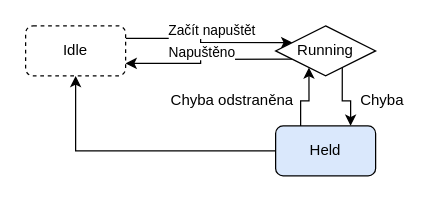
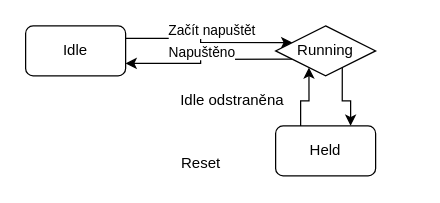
  <mxCell id="0" />
  <mxCell id="1" parent="0" />
  <mxCell id="2" value="" style="edgeStyle=orthogonalEdgeStyle;rounded=0;orthogonalLoop=1;jettySize=auto;html=1;exitX=1;exitY=0.25;exitDx=0;exitDy=0;entryX=0;entryY=0.25;entryDx=0;entryDy=0;" edge="1" parent="1" source="4" target="7"><mxGeometry relative="1" as="geometry" /></mxCell>
  <mxCell id="3" value="Začít napuštět" style="edgeLabel;html=1;align=center;verticalAlign=middle;resizable=0;points=[];" vertex="1" connectable="0" parent="2"><mxGeometry x="0.201" y="1" relative="1" as="geometry"><mxPoint x="-10" y="-9" as="offset" /></mxGeometry></mxCell>
- <mxCell id="4" value="Idle" style="rounded=1;whiteSpace=wrap;html=1;dashed=1;" vertex="1" parent="1"><mxGeometry x="20" y="20" width="80" height="40" as="geometry" /></mxCell>
+ <mxCell id="4" value="Idle" style="rounded=1;whiteSpace=wrap;html=1;" vertex="1" parent="1"><mxGeometry x="20" y="20" width="80" height="40" as="geometry" /></mxCell>
  <mxCell id="5" style="edgeStyle=orthogonalEdgeStyle;rounded=0;orthogonalLoop=1;jettySize=auto;html=1;exitX=0;exitY=0.75;exitDx=0;exitDy=0;entryX=1;entryY=0.75;entryDx=0;entryDy=0;" edge="1" parent="1" source="7" target="4"><mxGeometry relative="1" as="geometry" /></mxCell>
  <mxCell id="6" style="edgeStyle=orthogonalEdgeStyle;rounded=0;orthogonalLoop=1;jettySize=auto;html=1;exitX=0.75;exitY=1;exitDx=0;exitDy=0;entryX=0.75;entryY=0;entryDx=0;entryDy=0;" edge="1" parent="1" source="7" target="10"><mxGeometry relative="1" as="geometry" /></mxCell>
  <mxCell id="7" value="Running" style="rhombus;whiteSpace=wrap;html=1;" vertex="1" parent="1"><mxGeometry x="220" y="20" width="80" height="40" as="geometry" /></mxCell>
  <mxCell id="8" style="edgeStyle=orthogonalEdgeStyle;rounded=0;orthogonalLoop=1;jettySize=auto;html=1;exitX=0.25;exitY=0;exitDx=0;exitDy=0;entryX=0.25;entryY=1;entryDx=0;entryDy=0;" edge="1" parent="1" source="10" target="7"><mxGeometry relative="1" as="geometry" /></mxCell>
- <mxCell id="9" style="edgeStyle=orthogonalEdgeStyle;rounded=0;orthogonalLoop=1;jettySize=auto;html=1;exitX=0;exitY=0.5;exitDx=0;exitDy=0;entryX=0.5;entryY=1;entryDx=0;entryDy=0;" edge="1" parent="1" source="10" target="4"><mxGeometry relative="1" as="geometry" /></mxCell>
- <mxCell id="10" value="Held" style="rounded=1;whiteSpace=wrap;html=1;fillColor=#dae8fc;" vertex="1" parent="1"><mxGeometry x="220" y="100" width="80" height="40" as="geometry" /></mxCell>
- <mxCell id="11" value="Chyba" style="text;html=1;align=center;verticalAlign=middle;resizable=0;points=[];autosize=1;" vertex="1" parent="1"><mxGeometry x="280" y="70" width="50" height="20" as="geometry" /></mxCell>
- <mxCell id="12" value="Chyba odstraněna" style="text;html=1;align=center;verticalAlign=middle;resizable=0;points=[];autosize=1;" vertex="1" parent="1"><mxGeometry x="130" y="70" width="110" height="20" as="geometry" /></mxCell>
+ <mxCell id="10" value="Held" style="rounded=1;whiteSpace=wrap;html=1;" vertex="1" parent="1"><mxGeometry x="220" y="100" width="80" height="40" as="geometry" /></mxCell>
+ <mxCell id="12" value="Idle odstraněna" style="text;html=1;align=center;verticalAlign=middle;resizable=0;points=[];autosize=1;" vertex="1" parent="1"><mxGeometry x="130" y="70" width="110" height="20" as="geometry" /></mxCell>
  <mxCell id="13" value="Napuštěno" style="edgeLabel;html=1;align=center;verticalAlign=middle;resizable=0;points=[];" vertex="1" connectable="0" parent="1"><mxGeometry x="160" y="40" as="geometry" /></mxCell>
+ <mxCell id="14" value="Reset" style="text;html=1;align=center;verticalAlign=middle;resizable=0;points=[];autosize=1;" vertex="1" parent="1"><mxGeometry x="135" y="120" width="50" height="20" as="geometry" /></mxCell>
